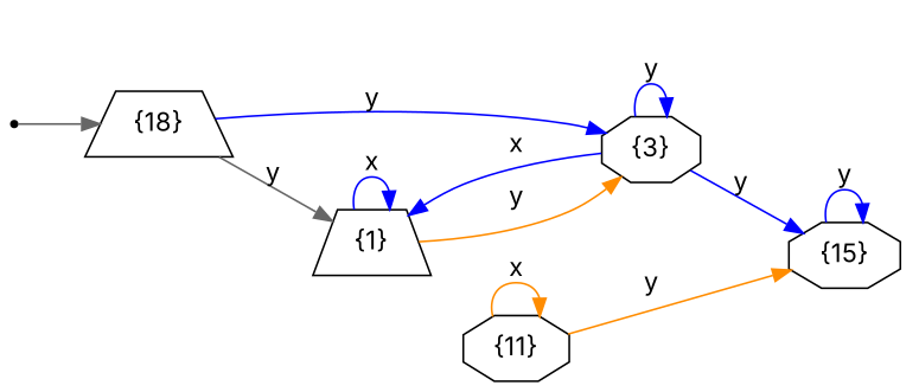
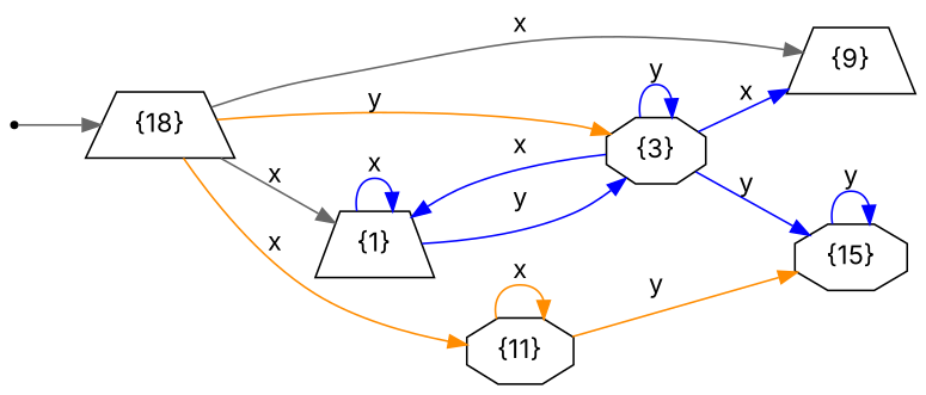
  digraph {
    fontname=Inter
    rankdir=LR
    node [fontname=Inter shape=trapezium]
    edge [color=blue fontname=Inter]
    start [shape=point]
    "{18}"
    "{1}"
+   "{9}"
    "{3}" [shape=octagon]
    "{11}" [shape=octagon]
    "{15}" [shape=octagon]
    start -> "{18}" [color=gray40]
-   "{18}" -> "{1}" [color=gray40 label=y]
-   "{18}" -> "{3}" [label=y]
+   "{18}" -> "{1}" [color=gray40 label=x]
+   "{18}" -> "{9}" [color=gray40 label=x]
+   "{18}" -> "{3}" [color=darkorange label=y]
+   "{18}" -> "{11}" [color=darkorange label=x]
    "{1}" -> "{1}" [label=x]
-   "{1}" -> "{3}" [color=darkorange label=y]
+   "{1}" -> "{3}" [label=y]
    "{3}" -> "{1}" [label=x]
+   "{3}" -> "{9}" [label=x]
    "{3}" -> "{3}" [label=y]
    "{3}" -> "{15}" [label=y]
    "{11}" -> "{11}" [color=darkorange label=x]
    "{11}" -> "{15}" [color=darkorange label=y]
    "{15}" -> "{15}" [label=y]
  }
